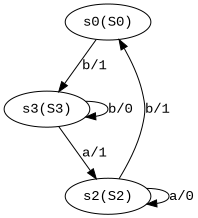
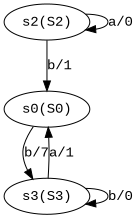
  digraph {
    fontname="Liberation Mono"
    node [fontname="Liberation Mono"]
    edge [fontname="Liberation Mono"]
    n1 [label="s0(S0)"]
    n2 [label="s3(S3)"]
    n3 [label="s2(S2)"]
-   n1 -> n2 [label="b/1"]
-   n2 -> n3 [label="a/1"]
+   n1 -> n2 [label="b/7"]
+   n2 -> n1 [label="a/1"]
    n2 -> n2 [label="b/0"]
    n3 -> n1 [label="b/1"]
    n3 -> n3 [label="a/0"]
  }
